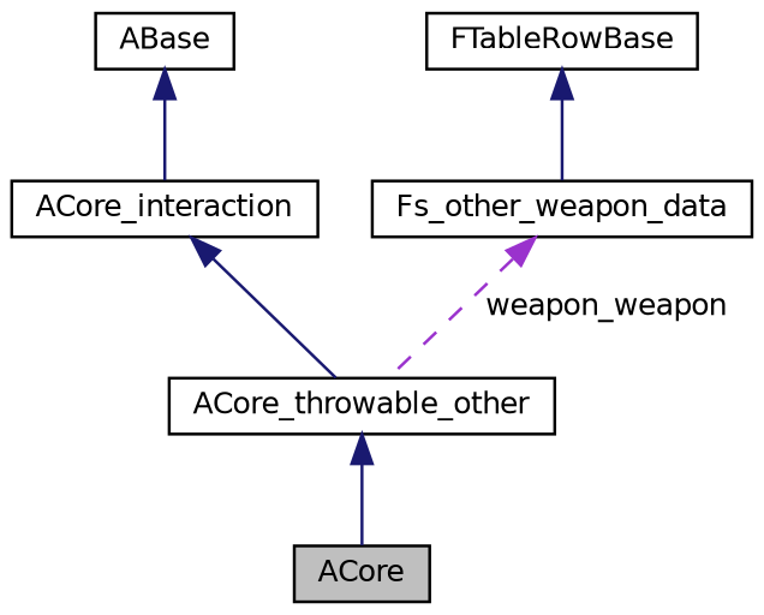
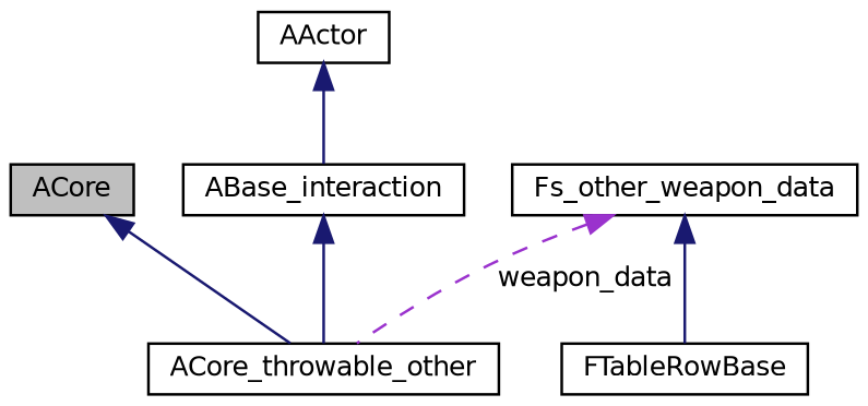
  digraph {
    node [color=black fillcolor=white fontname=Helvetica fontsize=10 shape=record style=filled]
    edge [color=midnightblue dir=back fontname=Helvetica fontsize=10 labelfontname=Helvetica labelfontsize=10 style=solid]
    n1 [fillcolor=grey75 fontcolor=black height=0.2 label=ACore width=0.4]
    n2 [height=0.2 label=ACore_throwable_other width=0.4]
-   n3 [height=0.2 label=ACore_interaction width=0.4]
-   n4 [height=0.2 label=ABase width=0.4]
+   n3 [height=0.2 label=ABase_interaction width=0.4]
+   n4 [height=0.2 label=AActor width=0.4]
    n5 [height=0.2 label=Fs_other_weapon_data width=0.4]
    n6 [height=0.2 label=FTableRowBase width=0.4]
-   n2 -> n1
+   n1 -> n2
    n3 -> n2
    n4 -> n3
-   n5 -> n2 [color=darkorchid3 label=" weapon_weapon" style=dashed]
-   n6 -> n5
+   n5 -> n2 [color=darkorchid3 label=" weapon_data" style=dashed]
+   n5 -> n6
  }
